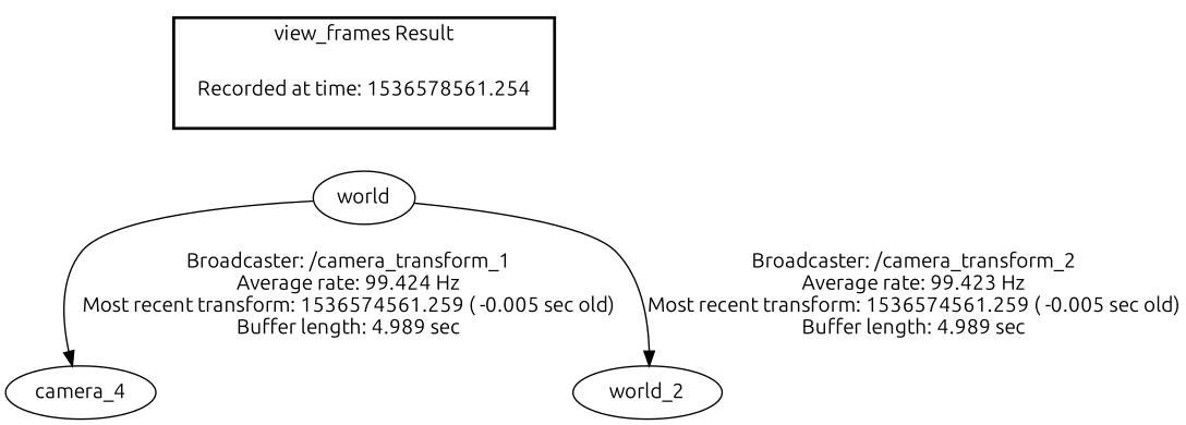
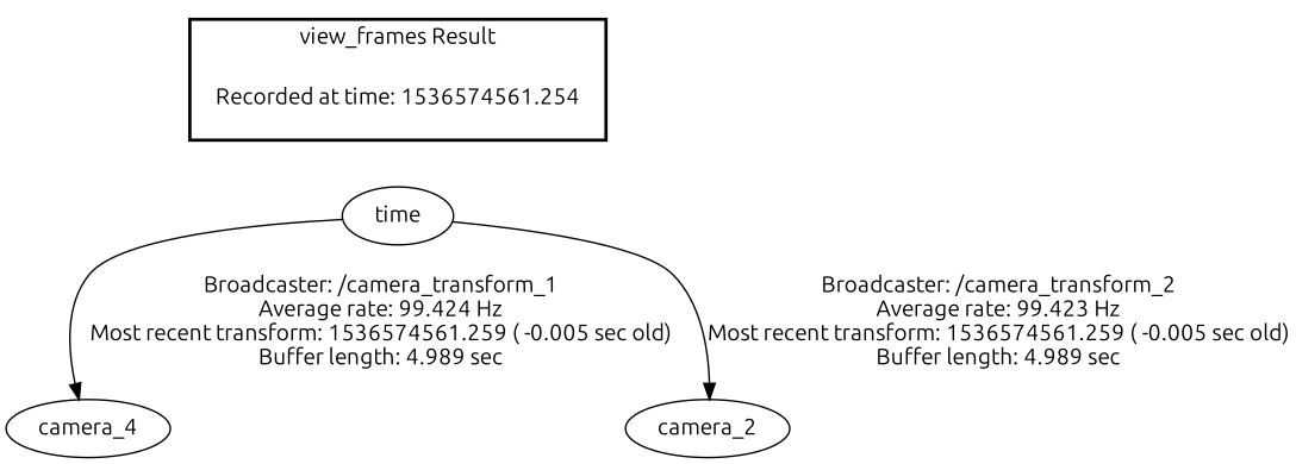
  digraph {
    fontname=Ubuntu
    node [fontname=Ubuntu]
    edge [fontname=Ubuntu]
-   "Recorded at time: 1536574561.254" [shape=plaintext label="Recorded at time: 1536578561.254"]
-   world
+   "Recorded at time: 1536574561.254" [shape=plaintext]
+   world [label=time]
    n3 [label=camera_4]
-   camera_2 [label=world_2]
+   camera_2
    subgraph cluster_1 {
      color=black
      label="view_frames Result"
      style=bold
      "Recorded at time: 1536574561.254"
    }
    "Recorded at time: 1536574561.254" -> world [style=invis]
    world -> n3 [label="Broadcaster: /camera_transform_1\nAverage rate: 99.424 Hz\nMost recent transform: 1536574561.259 ( -0.005 sec old)\nBuffer length: 4.989 sec\n"]
    world -> camera_2 [label="Broadcaster: /camera_transform_2\nAverage rate: 99.423 Hz\nMost recent transform: 1536574561.259 ( -0.005 sec old)\nBuffer length: 4.989 sec\n"]
  }
